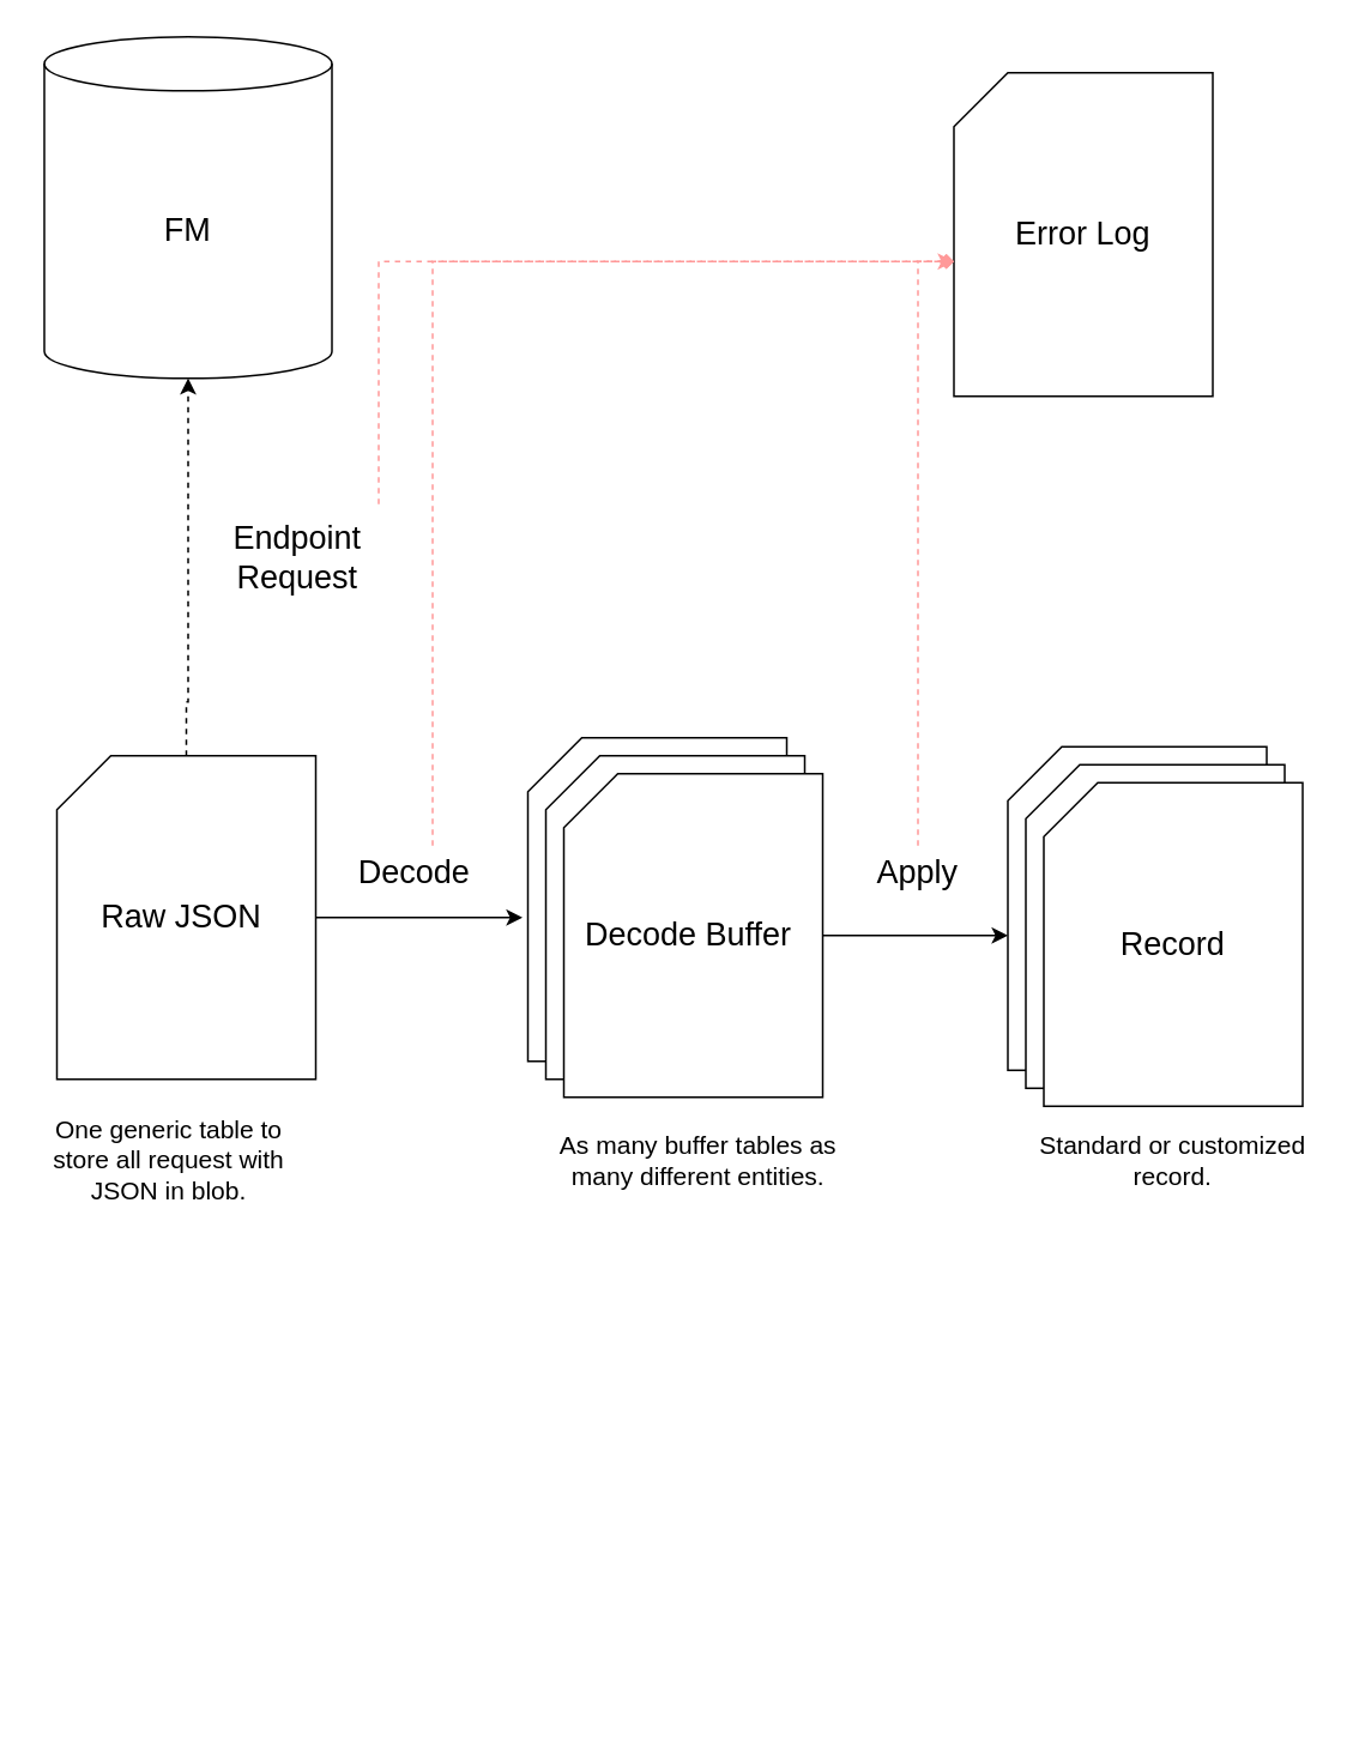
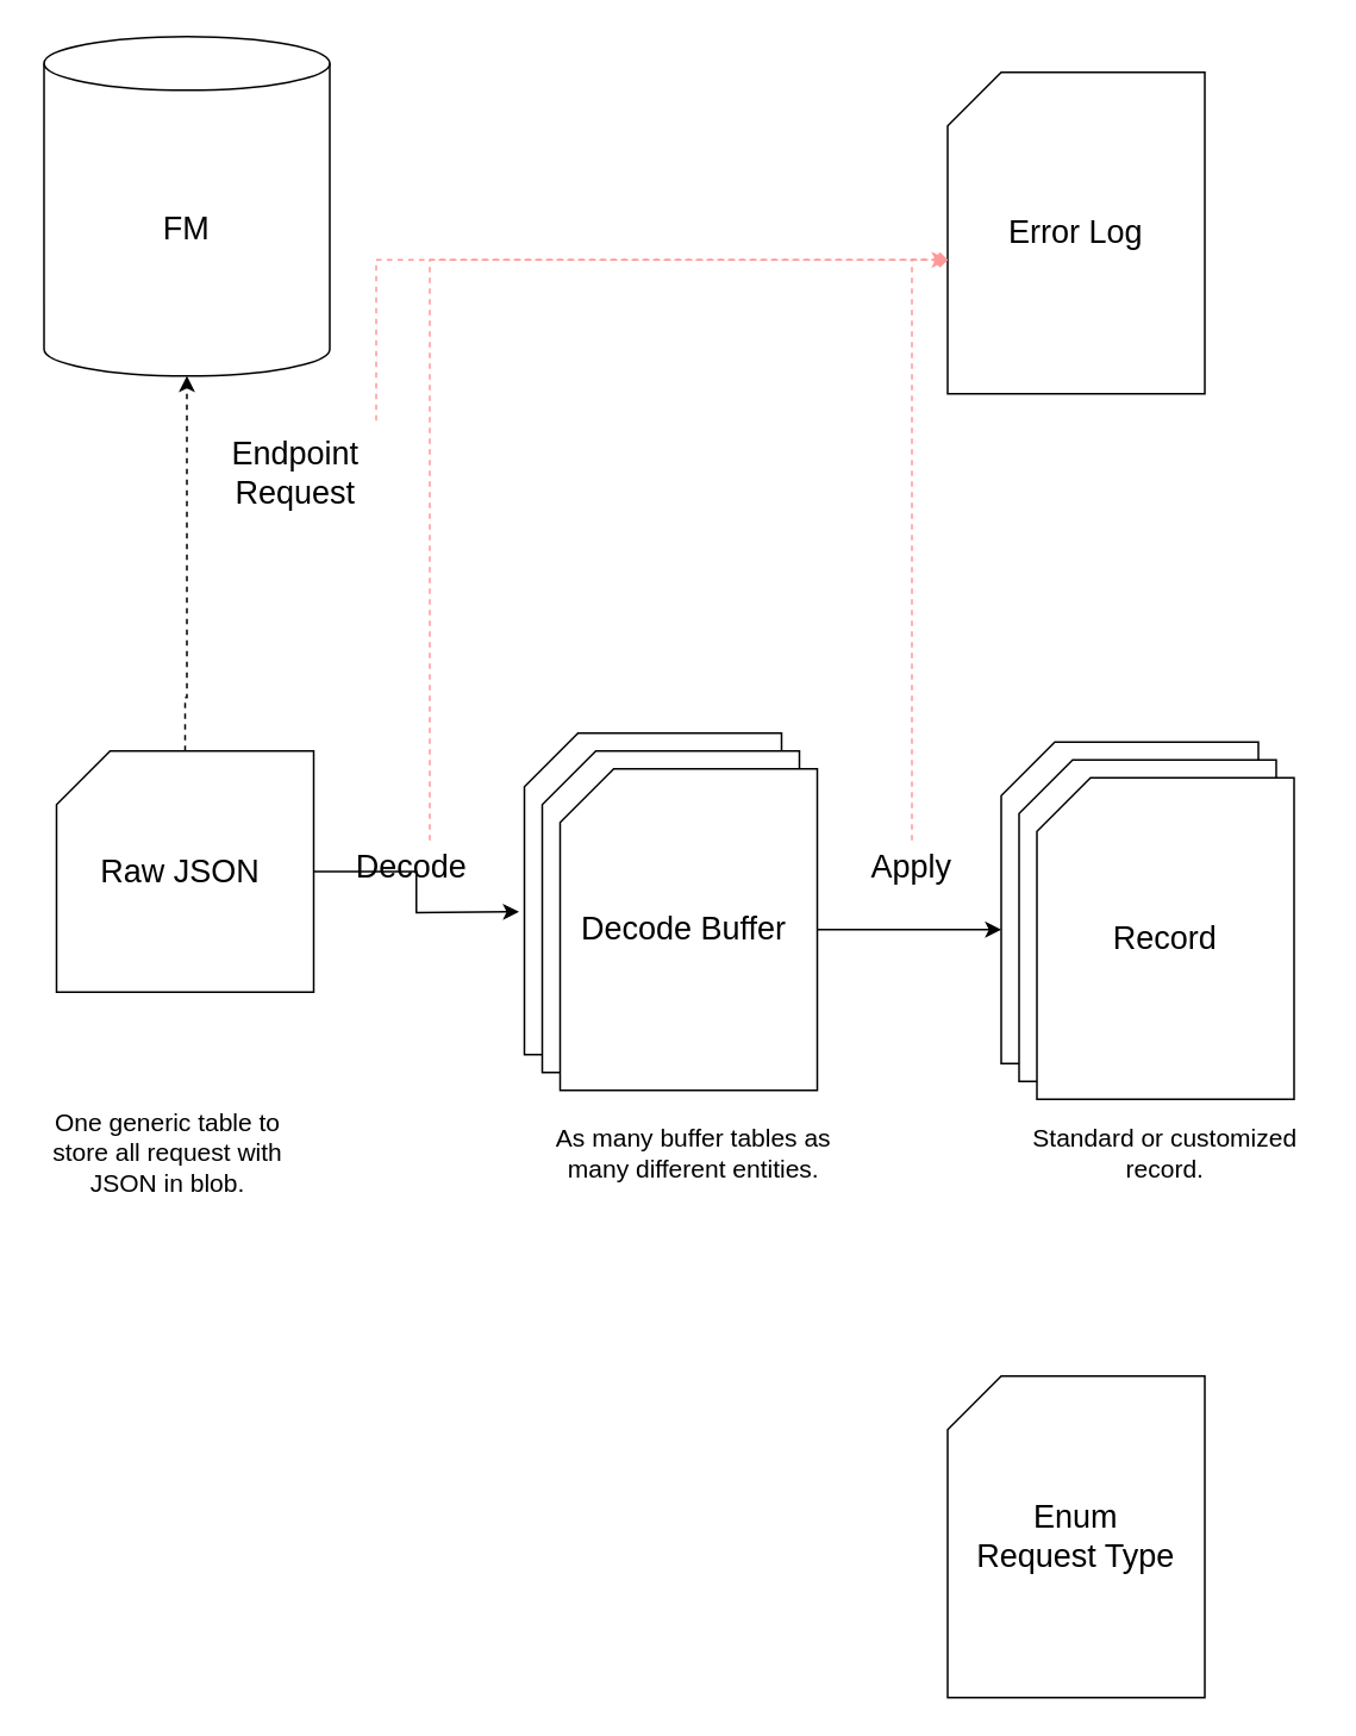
  <mxCell id="0" />
  <mxCell id="1" parent="0" />
  <mxCell id="2" value="&lt;font style=&quot;font-size: 18px;&quot;&gt;FM&lt;/font&gt;" style="shape=cylinder3;whiteSpace=wrap;html=1;boundedLbl=1;backgroundOutline=1;size=15;" vertex="1" parent="1"><mxGeometry x="24" y="20" width="160" height="190" as="geometry" /></mxCell>
  <mxCell id="3" style="edgeStyle=orthogonalEdgeStyle;rounded=0;orthogonalLoop=1;jettySize=auto;html=1;exitX=1;exitY=0.5;exitDx=0;exitDy=0;exitPerimeter=0;" edge="1" parent="1" source="5"><mxGeometry relative="1" as="geometry"><mxPoint x="290" y="510" as="targetPoint" /></mxGeometry></mxCell>
  <mxCell id="4" value="" style="edgeStyle=orthogonalEdgeStyle;rounded=0;orthogonalLoop=1;jettySize=auto;html=1;entryX=0.5;entryY=1;entryDx=0;entryDy=0;entryPerimeter=0;exitX=0.5;exitY=0;exitDx=0;exitDy=0;exitPerimeter=0;dashed=1;" edge="1" parent="1" source="5" target="2"><mxGeometry relative="1" as="geometry"><mxPoint x="122" y="290" as="targetPoint" /><Array as="points"><mxPoint x="103" y="390" /><mxPoint x="104" y="390" /></Array></mxGeometry></mxCell>
- <mxCell id="5" value="&lt;font style=&quot;font-size: 18px;&quot;&gt;Raw JSON&amp;nbsp;&lt;/font&gt;" style="shape=card;whiteSpace=wrap;html=1;" vertex="1" parent="1"><mxGeometry x="31" y="420" width="144" height="180" as="geometry" /></mxCell>
+ <mxCell id="5" value="&lt;font style=&quot;font-size: 18px;&quot;&gt;Raw JSON&amp;nbsp;&lt;/font&gt;" style="shape=card;whiteSpace=wrap;html=1;" vertex="1" parent="1"><mxGeometry x="31" y="420" width="144" height="135" as="geometry" /></mxCell>
  <mxCell id="6" value="&lt;font style=&quot;font-size: 18px;&quot;&gt;Entity Buffer&amp;nbsp;&lt;/font&gt;" style="shape=card;whiteSpace=wrap;html=1;" vertex="1" parent="1"><mxGeometry x="293" y="410" width="144" height="180" as="geometry" /></mxCell>
  <mxCell id="7" value="&lt;font style=&quot;font-size: 18px;&quot;&gt;Entity Buffer&amp;nbsp;&lt;/font&gt;" style="shape=card;whiteSpace=wrap;html=1;" vertex="1" parent="1"><mxGeometry x="303" y="420" width="144" height="180" as="geometry" /></mxCell>
  <mxCell id="8" style="edgeStyle=orthogonalEdgeStyle;rounded=0;orthogonalLoop=1;jettySize=auto;html=1;exitX=1;exitY=0.5;exitDx=0;exitDy=0;exitPerimeter=0;entryX=0;entryY=0;entryDx=0;entryDy=105;entryPerimeter=0;" edge="1" parent="1" source="9" target="10"><mxGeometry relative="1" as="geometry" /></mxCell>
  <mxCell id="9" value="&lt;font style=&quot;font-size: 18px;&quot;&gt;Decode Buffer&amp;nbsp;&lt;/font&gt;" style="shape=card;whiteSpace=wrap;html=1;" vertex="1" parent="1"><mxGeometry x="313" y="430" width="144" height="180" as="geometry" /></mxCell>
  <mxCell id="10" value="&lt;span style=&quot;font-size: 18px;&quot;&gt;Record&lt;/span&gt;" style="shape=card;whiteSpace=wrap;html=1;" vertex="1" parent="1"><mxGeometry x="560" y="415" width="144" height="180" as="geometry" /></mxCell>
  <mxCell id="11" value="&lt;span style=&quot;font-size: 18px;&quot;&gt;Record&lt;/span&gt;" style="shape=card;whiteSpace=wrap;html=1;" vertex="1" parent="1"><mxGeometry x="570" y="425" width="144" height="180" as="geometry" /></mxCell>
  <mxCell id="12" value="&lt;span style=&quot;font-size: 18px;&quot;&gt;Record&lt;/span&gt;" style="shape=card;whiteSpace=wrap;html=1;" vertex="1" parent="1"><mxGeometry x="580" y="435" width="144" height="180" as="geometry" /></mxCell>
  <mxCell id="13" value="&lt;span style=&quot;font-size: 18px;&quot;&gt;Error Log&lt;/span&gt;" style="shape=card;whiteSpace=wrap;html=1;" vertex="1" parent="1"><mxGeometry x="530" y="40" width="144" height="180" as="geometry" /></mxCell>
  <mxCell id="14" style="edgeStyle=orthogonalEdgeStyle;rounded=0;orthogonalLoop=1;jettySize=auto;html=1;entryX=0;entryY=0;entryDx=0;entryDy=105;entryPerimeter=0;dashed=1;fillColor=#ffe6cc;strokeColor=#FF9999;endArrow=diamond;" edge="1" parent="1" source="15" target="13"><mxGeometry relative="1" as="geometry"><Array as="points"><mxPoint x="240" y="145" /></Array></mxGeometry></mxCell>
  <mxCell id="15" value="&lt;font style=&quot;font-size: 18px;&quot;&gt;Decode&lt;/font&gt;" style="text;html=1;strokeColor=none;fillColor=none;align=center;verticalAlign=middle;whiteSpace=wrap;rounded=0;" vertex="1" parent="1"><mxGeometry x="200" y="470" width="60" height="30" as="geometry" /></mxCell>
  <mxCell id="16" style="edgeStyle=orthogonalEdgeStyle;rounded=0;orthogonalLoop=1;jettySize=auto;html=1;exitX=0.5;exitY=1;exitDx=0;exitDy=0;" edge="1" parent="1" source="15" target="15"><mxGeometry relative="1" as="geometry" /></mxCell>
  <mxCell id="17" style="edgeStyle=orthogonalEdgeStyle;rounded=0;orthogonalLoop=1;jettySize=auto;html=1;entryX=0;entryY=0;entryDx=0;entryDy=105;entryPerimeter=0;dashed=1;strokeColor=#FF9999;" edge="1" parent="1" source="18" target="13"><mxGeometry relative="1" as="geometry"><Array as="points"><mxPoint x="210" y="145" /></Array></mxGeometry></mxCell>
- <mxCell id="18" value="&lt;font style=&quot;font-size: 18px;&quot;&gt;Endpoint Request&lt;/font&gt;" style="text;html=1;strokeColor=none;fillColor=none;align=center;verticalAlign=middle;whiteSpace=wrap;rounded=0;" vertex="1" parent="1"><mxGeometry x="110" y="280" width="110" height="60" as="geometry" /></mxCell>
+ <mxCell id="18" value="&lt;font style=&quot;font-size: 18px;&quot;&gt;Endpoint Request&lt;/font&gt;" style="text;html=1;strokeColor=none;fillColor=none;align=center;verticalAlign=middle;whiteSpace=wrap;rounded=0;" vertex="1" parent="1"><mxGeometry x="110" y="235" width="110" height="60" as="geometry" /></mxCell>
  <mxCell id="19" style="edgeStyle=orthogonalEdgeStyle;rounded=0;orthogonalLoop=1;jettySize=auto;html=1;entryX=0;entryY=0;entryDx=0;entryDy=105;entryPerimeter=0;dashed=1;fillColor=#ffe6cc;strokeColor=#FF9999;endArrow=diamond;" edge="1" parent="1" source="20" target="13"><mxGeometry relative="1" as="geometry"><Array as="points"><mxPoint x="510" y="145" /></Array></mxGeometry></mxCell>
  <mxCell id="20" value="&lt;font style=&quot;font-size: 18px;&quot;&gt;Apply&lt;/font&gt;" style="text;html=1;strokeColor=none;fillColor=none;align=center;verticalAlign=middle;whiteSpace=wrap;rounded=0;" vertex="1" parent="1"><mxGeometry x="480" y="470" width="60" height="30" as="geometry" /></mxCell>
  <mxCell id="21" value="&lt;font style=&quot;font-size: 14px;&quot;&gt;One generic table to store all request with JSON in blob.&lt;/font&gt;" style="text;html=1;strokeColor=none;fillColor=none;align=center;verticalAlign=middle;whiteSpace=wrap;rounded=0;" vertex="1" parent="1"><mxGeometry x="20" y="630" width="147" height="30" as="geometry" /></mxCell>
  <mxCell id="22" value="&lt;font style=&quot;font-size: 14px;&quot;&gt;As many buffer tables as many different entities.&lt;/font&gt;" style="text;html=1;strokeColor=none;fillColor=none;align=center;verticalAlign=middle;whiteSpace=wrap;rounded=0;" vertex="1" parent="1"><mxGeometry x="303" y="630" width="170" height="30" as="geometry" /></mxCell>
  <mxCell id="23" value="&lt;font style=&quot;font-size: 14px;&quot;&gt;Standard or customized record.&lt;/font&gt;" style="text;html=1;strokeColor=none;fillColor=none;align=center;verticalAlign=middle;whiteSpace=wrap;rounded=0;" vertex="1" parent="1"><mxGeometry x="567" y="630" width="170" height="30" as="geometry" /></mxCell>
+ <mxCell id="24" value="&lt;span style=&quot;font-size: 18px;&quot;&gt;Enum&lt;br&gt;Request Type&lt;br&gt;&lt;/span&gt;" style="shape=card;whiteSpace=wrap;html=1;" vertex="1" parent="1"><mxGeometry x="530" y="770" width="144" height="180" as="geometry" /></mxCell>
